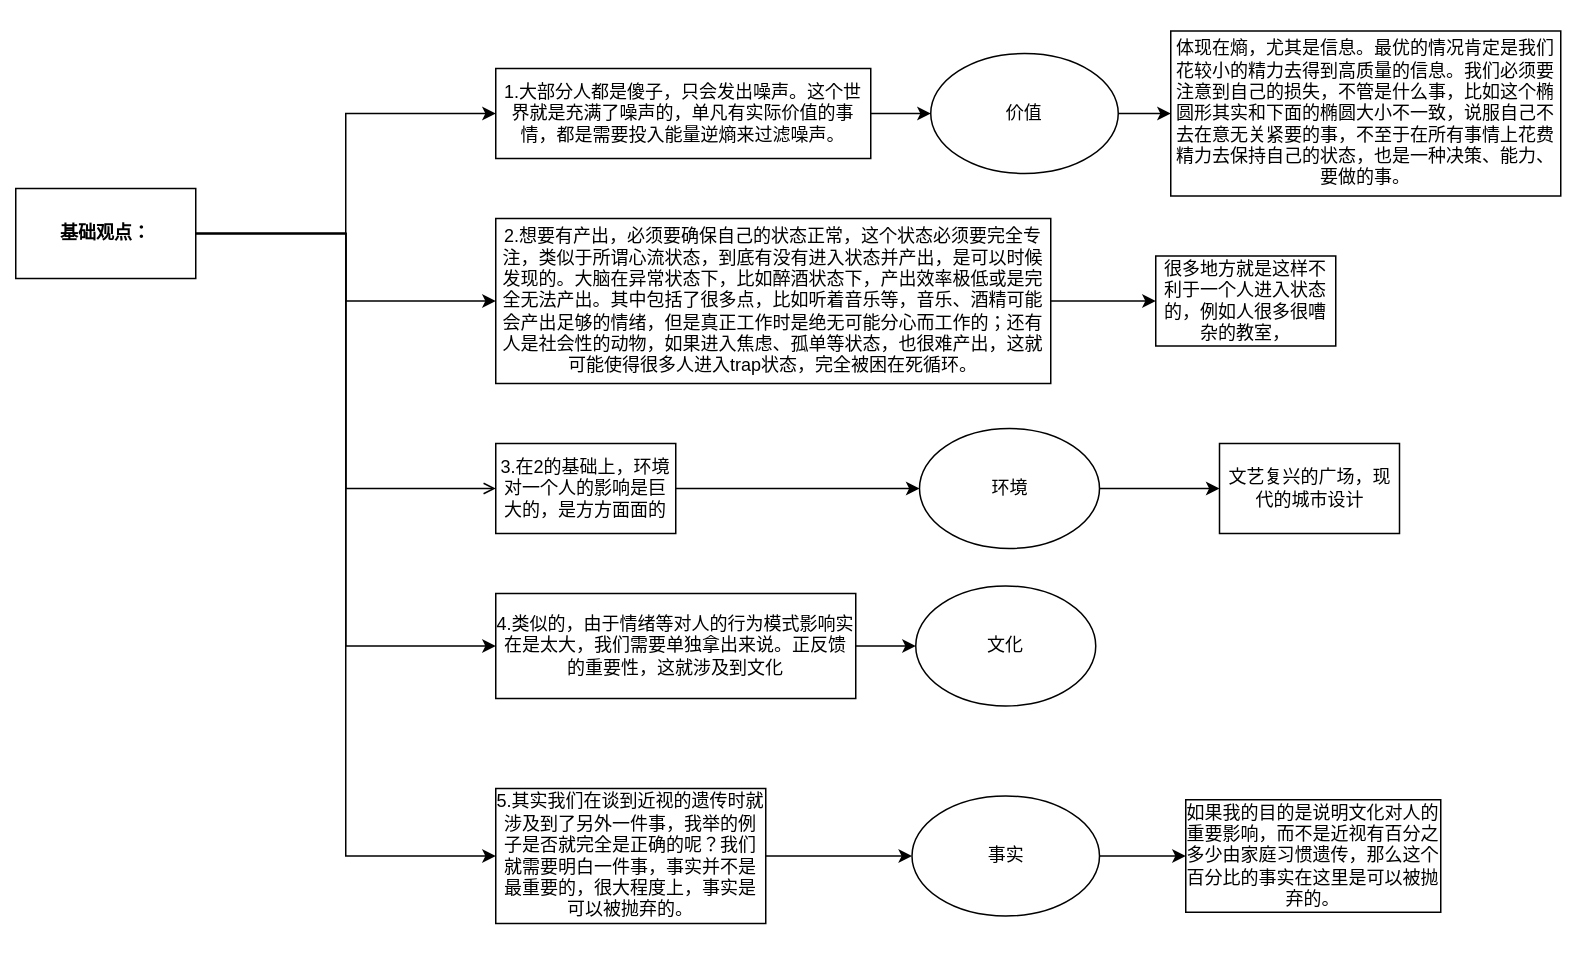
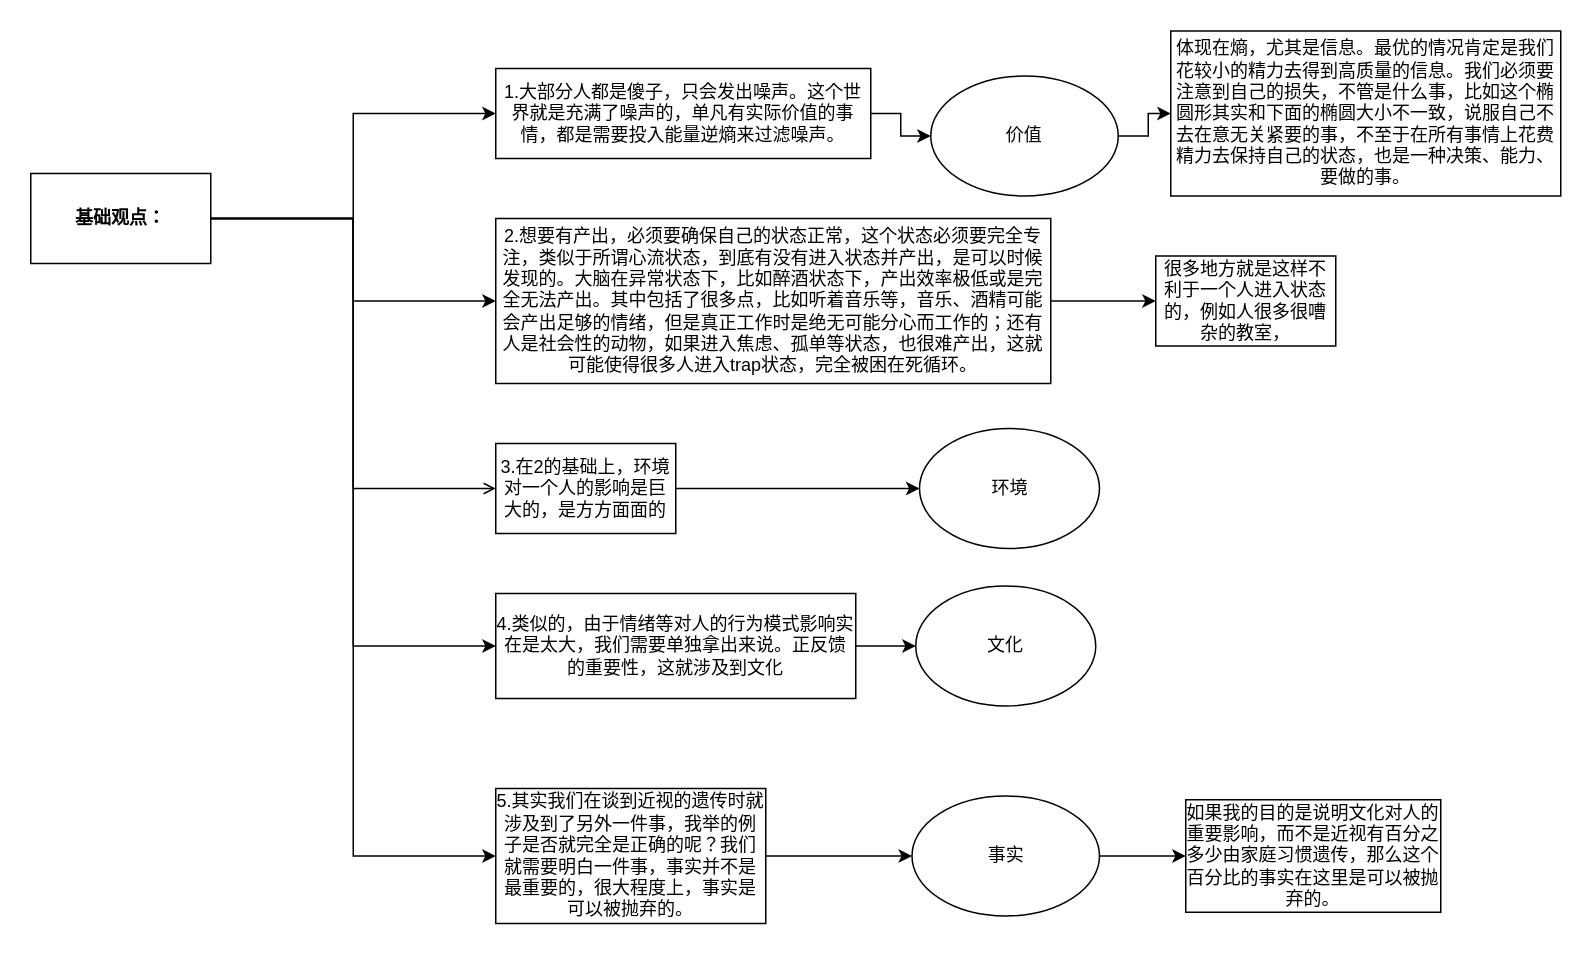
  <mxCell id="0" />
  <mxCell id="1" parent="0" />
  <mxCell id="2" value="" style="edgeStyle=orthogonalEdgeStyle;rounded=0;orthogonalLoop=1;jettySize=auto;html=1;entryX=0;entryY=0.5;entryDx=0;entryDy=0;" parent="1" source="7" target="9" edge="1"><mxGeometry relative="1" as="geometry" /></mxCell>
  <mxCell id="3" style="edgeStyle=orthogonalEdgeStyle;rounded=0;orthogonalLoop=1;jettySize=auto;html=1;exitX=1;exitY=0.5;exitDx=0;exitDy=0;" parent="1" source="7" target="11" edge="1"><mxGeometry relative="1" as="geometry" /></mxCell>
  <mxCell id="4" value="" style="edgeStyle=orthogonalEdgeStyle;rounded=0;orthogonalLoop=1;jettySize=auto;html=1;entryX=0;entryY=0.5;entryDx=0;entryDy=0;endArrow=open;" edge="1" parent="1" source="7" target="13"><mxGeometry relative="1" as="geometry" /></mxCell>
  <mxCell id="5" value="" style="edgeStyle=orthogonalEdgeStyle;rounded=0;orthogonalLoop=1;jettySize=auto;html=1;entryX=0;entryY=0.5;entryDx=0;entryDy=0;" edge="1" parent="1" source="7" target="16"><mxGeometry relative="1" as="geometry" /></mxCell>
  <mxCell id="6" style="edgeStyle=orthogonalEdgeStyle;rounded=0;orthogonalLoop=1;jettySize=auto;html=1;entryX=0;entryY=0.5;entryDx=0;entryDy=0;" edge="1" parent="1" source="7" target="19"><mxGeometry relative="1" as="geometry" /></mxCell>
- <mxCell id="7" value="&lt;b&gt;基础观点：&lt;/b&gt;" style="rounded=0;whiteSpace=wrap;html=1;" parent="1" vertex="1"><mxGeometry x="10" y="125" width="120" height="60" as="geometry" /></mxCell>
+ <mxCell id="7" value="&lt;b&gt;基础观点：&lt;/b&gt;" style="rounded=0;whiteSpace=wrap;html=1;" parent="1" vertex="1"><mxGeometry x="20" y="115" width="120" height="60" as="geometry" /></mxCell>
  <mxCell id="8" value="" style="edgeStyle=orthogonalEdgeStyle;rounded=0;orthogonalLoop=1;jettySize=auto;html=1;" edge="1" parent="1" source="9" target="27"><mxGeometry relative="1" as="geometry" /></mxCell>
  <mxCell id="9" value="1.大部分人都是傻子，只会发出噪声。这个世界就是充满了噪声的，单凡有实际价值的事情，都是需要投入能量逆熵来过滤噪声。" style="whiteSpace=wrap;html=1;rounded=0;" parent="1" vertex="1"><mxGeometry x="330" y="45" width="250" height="60" as="geometry" /></mxCell>
  <mxCell id="10" value="" style="edgeStyle=orthogonalEdgeStyle;rounded=0;orthogonalLoop=1;jettySize=auto;html=1;" edge="1" parent="1" source="11" target="14"><mxGeometry relative="1" as="geometry" /></mxCell>
  <mxCell id="11" value="2.想要有产出，必须要确保自己的状态正常，这个状态必须要完全专注，类似于所谓心流状态，到底有没有进入状态并产出，是可以时候发现的。大脑在异常状态下，比如醉酒状态下，产出效率极低或是完全无法产出。其中包括了很多点，比如听着音乐等，音乐、酒精可能会产出足够的情绪，但是真正工作时是绝无可能分心而工作的；还有人是社会性的动物，如果进入焦虑、孤单等状态，也很难产出，这就可能使得很多人进入trap状态，完全被困在死循环。" style="rounded=0;whiteSpace=wrap;html=1;" parent="1" vertex="1"><mxGeometry x="330" y="145" width="370" height="110" as="geometry" /></mxCell>
  <mxCell id="12" value="" style="edgeStyle=orthogonalEdgeStyle;rounded=0;orthogonalLoop=1;jettySize=auto;html=1;" edge="1" parent="1" source="13" target="23"><mxGeometry relative="1" as="geometry" /></mxCell>
  <mxCell id="13" value="3.在2的基础上，环境对一个人的影响是巨大的，是方方面面的" style="whiteSpace=wrap;html=1;rounded=0;" vertex="1" parent="1"><mxGeometry x="330" y="295" width="120" height="60" as="geometry" /></mxCell>
  <mxCell id="14" value="很多地方就是这样不利于一个人进入状态的，例如人很多很嘈杂的教室，" style="whiteSpace=wrap;html=1;rounded=0;" vertex="1" parent="1"><mxGeometry x="770" y="170" width="120" height="60" as="geometry" /></mxCell>
  <mxCell id="15" value="" style="edgeStyle=orthogonalEdgeStyle;rounded=0;orthogonalLoop=1;jettySize=auto;html=1;" edge="1" parent="1" source="16" target="17"><mxGeometry relative="1" as="geometry" /></mxCell>
  <mxCell id="16" value="4.类似的，由于情绪等对人的行为模式影响实在是太大，我们需要单独拿出来说。正反馈的重要性，这就涉及到文化" style="whiteSpace=wrap;html=1;rounded=0;" vertex="1" parent="1"><mxGeometry x="330" y="395" width="240" height="70" as="geometry" /></mxCell>
  <mxCell id="17" value="文化" style="ellipse;whiteSpace=wrap;html=1;" vertex="1" parent="1"><mxGeometry x="610" y="390" width="120" height="80" as="geometry" /></mxCell>
  <mxCell id="18" value="" style="edgeStyle=orthogonalEdgeStyle;rounded=0;orthogonalLoop=1;jettySize=auto;html=1;" edge="1" parent="1" source="19" target="21"><mxGeometry relative="1" as="geometry" /></mxCell>
  <mxCell id="19" value="5.其实我们在谈到近视的遗传时就涉及到了另外一件事，我举的例子是否就完全是正确的呢？我们就需要明白一件事，事实并不是最重要的，很大程度上，事实是可以被抛弃的。" style="rounded=0;whiteSpace=wrap;html=1;" vertex="1" parent="1"><mxGeometry x="330" y="525" width="180" height="90" as="geometry" /></mxCell>
  <mxCell id="20" value="" style="edgeStyle=orthogonalEdgeStyle;rounded=0;orthogonalLoop=1;jettySize=auto;html=1;" edge="1" parent="1" source="21" target="24"><mxGeometry relative="1" as="geometry" /></mxCell>
  <mxCell id="21" value="事实" style="ellipse;whiteSpace=wrap;html=1;rounded=0;" vertex="1" parent="1"><mxGeometry x="607.5" y="530" width="125" height="80" as="geometry" /></mxCell>
- <mxCell id="22" value="" style="edgeStyle=orthogonalEdgeStyle;rounded=0;orthogonalLoop=1;jettySize=auto;html=1;" edge="1" parent="1" source="23" target="25"><mxGeometry relative="1" as="geometry" /></mxCell>
  <mxCell id="23" value="环境" style="ellipse;whiteSpace=wrap;html=1;rounded=0;" vertex="1" parent="1"><mxGeometry x="612.5" y="285" width="120" height="80" as="geometry" /></mxCell>
  <mxCell id="24" value="如果我的目的是说明文化对人的重要影响，而不是近视有百分之多少由家庭习惯遗传，那么这个百分比的事实在这里是可以被抛弃的。" style="whiteSpace=wrap;html=1;rounded=0;" vertex="1" parent="1"><mxGeometry x="790" y="532.5" width="170" height="75" as="geometry" /></mxCell>
- <mxCell id="25" value="文艺复兴的广场，现代的城市设计" style="whiteSpace=wrap;html=1;rounded=0;" vertex="1" parent="1"><mxGeometry x="812.5" y="295" width="120" height="60" as="geometry" /></mxCell>
  <mxCell id="26" value="" style="edgeStyle=orthogonalEdgeStyle;rounded=0;orthogonalLoop=1;jettySize=auto;html=1;" edge="1" parent="1" source="27" target="28"><mxGeometry relative="1" as="geometry" /></mxCell>
- <mxCell id="27" value="价值" style="ellipse;whiteSpace=wrap;html=1;rounded=0;" vertex="1" parent="1"><mxGeometry x="620" y="35" width="125" height="80" as="geometry" /></mxCell>
+ <mxCell id="27" value="价值" style="ellipse;whiteSpace=wrap;html=1;rounded=0;" vertex="1" parent="1"><mxGeometry x="620" y="50" width="125" height="80" as="geometry" /></mxCell>
  <mxCell id="28" value="体现在熵，尤其是信息。最优的情况肯定是我们花较小的精力去得到高质量的信息。我们必须要注意到自己的损失，不管是什么事，比如这个椭圆形其实和下面的椭圆大小不一致，说服自己不去在意无关紧要的事，不至于在所有事情上花费精力去保持自己的状态，也是一种决策、能力、要做的事。" style="whiteSpace=wrap;html=1;rounded=0;" vertex="1" parent="1"><mxGeometry x="780" y="20" width="260" height="110" as="geometry" /></mxCell>
